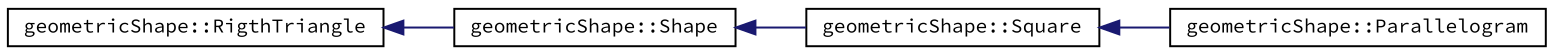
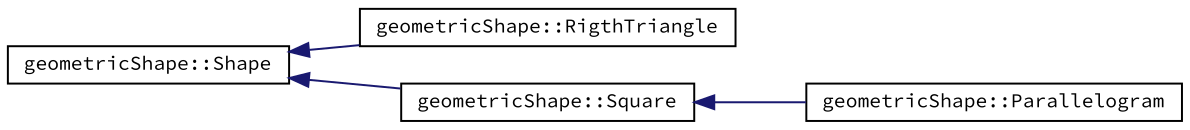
  digraph {
    fontname="Source Code Pro"
    rankdir=LR
    node [color=black fillcolor=white fontname="Source Code Pro" fontsize=10 shape=record style=filled]
    edge [color=midnightblue dir=back fontname="Source Code Pro" fontsize=10 labelfontname=Helvetica labelfontsize=10 style=solid]
    n1 [height=0.2 label="geometricShape::Shape" width=0.4]
    n2 [height=0.2 label="geometricShape::RigthTriangle" width=0.4]
    n3 [height=0.2 label="geometricShape::Square" width=0.4]
    n4 [height=0.2 label="geometricShape::Parallelogram" width=0.4]
-   n2 -> n1
+   n1 -> n2
    n1 -> n3
    n3 -> n4
  }
